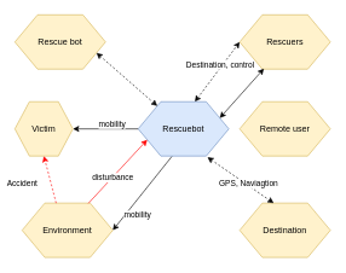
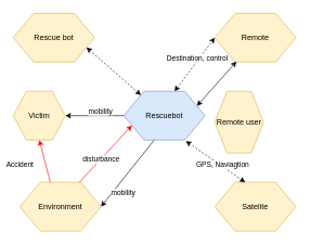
  <mxCell id="0" />
  <mxCell id="1" parent="0" />
  <mxCell id="2" style="rounded=0;orthogonalLoop=1;jettySize=auto;html=1;exitX=0.625;exitY=0;exitDx=0;exitDy=0;entryX=0;entryY=0.5;entryDx=0;entryDy=0;startArrow=classic;startFill=1;endArrow=classic;endFill=1;dashed=1;" edge="1" parent="1" source="6" target="7"><mxGeometry relative="1" as="geometry" /></mxCell>
  <mxCell id="3" value="Destination, control" style="edgeLabel;html=1;align=center;verticalAlign=middle;resizable=0;points=[];" vertex="1" connectable="0" parent="2"><mxGeometry x="0.162" y="-4" relative="1" as="geometry"><mxPoint x="-4.72" y="-6.26" as="offset" /></mxGeometry></mxCell>
  <mxCell id="4" style="edgeStyle=none;rounded=0;orthogonalLoop=1;jettySize=auto;html=1;exitX=0.375;exitY=1;exitDx=0;exitDy=0;entryX=1;entryY=0.5;entryDx=0;entryDy=0;startArrow=none;startFill=0;endArrow=classic;endFill=1;strokeColor=#000000;" edge="1" parent="1" source="6" target="8"><mxGeometry relative="1" as="geometry" /></mxCell>
  <mxCell id="5" value="mobility" style="edgeLabel;html=1;align=center;verticalAlign=middle;resizable=0;points=[];" vertex="1" connectable="0" parent="4"><mxGeometry x="0.583" relative="1" as="geometry"><mxPoint x="16.41" as="offset" /></mxGeometry></mxCell>
  <mxCell id="6" value="Rescuebot" style="shape=hexagon;perimeter=hexagonPerimeter2;whiteSpace=wrap;html=1;fillColor=#dae8fc;strokeColor=#6c8ebf;" vertex="1" parent="1"><mxGeometry x="190" y="140" width="125" height="75" as="geometry" /></mxCell>
- <mxCell id="7" value="Rescuers" style="shape=hexagon;perimeter=hexagonPerimeter2;whiteSpace=wrap;html=1;fillColor=#fff2cc;strokeColor=#d6b656;" vertex="1" parent="1"><mxGeometry x="330" y="20" width="125" height="75" as="geometry" /></mxCell>
+ <mxCell id="7" value="Remote" style="shape=hexagon;perimeter=hexagonPerimeter2;whiteSpace=wrap;html=1;fillColor=#fff2cc;strokeColor=#d6b656;" vertex="1" parent="1"><mxGeometry x="330" y="20" width="125" height="75" as="geometry" /></mxCell>
  <mxCell id="8" value="Environment" style="shape=hexagon;perimeter=hexagonPerimeter2;whiteSpace=wrap;html=1;fillColor=#fff2cc;strokeColor=#d6b656;" vertex="1" parent="1"><mxGeometry x="30" y="280" width="125" height="75" as="geometry" /></mxCell>
  <mxCell id="9" value="Victim" style="shape=hexagon;perimeter=hexagonPerimeter2;whiteSpace=wrap;html=1;fillColor=#fff2cc;strokeColor=#d6b656;" vertex="1" parent="1"><mxGeometry x="20" y="140" width="80" height="75" as="geometry" /></mxCell>
- <mxCell id="10" value="Destination" style="shape=hexagon;perimeter=hexagonPerimeter2;whiteSpace=wrap;html=1;fillColor=#fff2cc;strokeColor=#d6b656;" vertex="1" parent="1"><mxGeometry x="330" y="280" width="125" height="75" as="geometry" /></mxCell>
+ <mxCell id="10" value="Satelite" style="shape=hexagon;perimeter=hexagonPerimeter2;whiteSpace=wrap;html=1;fillColor=#fff2cc;strokeColor=#d6b656;" vertex="1" parent="1"><mxGeometry x="330" y="280" width="125" height="75" as="geometry" /></mxCell>
  <mxCell id="11" value="" style="endArrow=classic;startArrow=none;html=1;exitX=0;exitY=0.5;exitDx=0;exitDy=0;entryX=1;entryY=0.5;entryDx=0;entryDy=0;endFill=1;startFill=0;" edge="1" parent="1" source="6" target="9"><mxGeometry width="50" height="50" relative="1" as="geometry"><mxPoint x="220" y="250" as="sourcePoint" /><mxPoint x="270" y="200" as="targetPoint" /></mxGeometry></mxCell>
  <mxCell id="12" value="mobility" style="edgeLabel;html=1;align=center;verticalAlign=middle;resizable=0;points=[];" vertex="1" connectable="0" parent="11"><mxGeometry x="-0.173" y="1" relative="1" as="geometry"><mxPoint y="-8.5" as="offset" /></mxGeometry></mxCell>
  <mxCell id="13" value="" style="endArrow=classic;dashed=1;html=1;exitX=0.764;exitY=1.021;exitDx=0;exitDy=0;exitPerimeter=0;entryX=0.375;entryY=0;entryDx=0;entryDy=0;startArrow=classic;startFill=1;endFill=1;" edge="1" parent="1" source="6" target="10"><mxGeometry width="50" height="50" relative="1" as="geometry"><mxPoint x="220" y="250" as="sourcePoint" /><mxPoint x="270" y="200" as="targetPoint" /></mxGeometry></mxCell>
  <mxCell id="14" value="GPS, Naviagtion" style="edgeLabel;html=1;align=center;verticalAlign=middle;resizable=0;points=[];" vertex="1" connectable="0" parent="13"><mxGeometry x="-0.204" y="6" relative="1" as="geometry"><mxPoint x="16.23" y="15.31" as="offset" /></mxGeometry></mxCell>
  <mxCell id="15" value="" style="endArrow=classic;startArrow=classic;html=1;exitX=0.267;exitY=0.991;exitDx=0;exitDy=0;entryX=1;entryY=0.25;entryDx=0;entryDy=0;exitPerimeter=0;" edge="1" parent="1" source="7" target="6"><mxGeometry width="50" height="50" relative="1" as="geometry"><mxPoint x="220" y="250" as="sourcePoint" /><mxPoint x="270" y="200" as="targetPoint" /><Array as="points" /></mxGeometry></mxCell>
  <mxCell id="16" value="" style="endArrow=none;html=1;startArrow=classic;startFill=1;exitX=0;exitY=0.75;exitDx=0;exitDy=0;strokeColor=#FF0000;entryX=0.731;entryY=0.004;entryDx=0;entryDy=0;entryPerimeter=0;" edge="1" parent="1" source="6" target="8"><mxGeometry width="50" height="50" relative="1" as="geometry"><mxPoint x="340" y="330" as="sourcePoint" /><mxPoint x="60" y="320" as="targetPoint" /></mxGeometry></mxCell>
  <mxCell id="17" value="disturbance" style="edgeLabel;html=1;align=center;verticalAlign=middle;resizable=0;points=[];" vertex="1" connectable="0" parent="16"><mxGeometry x="0.192" relative="1" as="geometry"><mxPoint as="offset" /></mxGeometry></mxCell>
- <mxCell id="18" value="" style="endArrow=classic;html=1;strokeColor=#FF0000;exitX=0.375;exitY=0;exitDx=0;exitDy=0;entryX=0.5;entryY=1;entryDx=0;entryDy=0;dashed=1;" edge="1" parent="1" source="8" target="9"><mxGeometry width="50" height="50" relative="1" as="geometry"><mxPoint x="30" y="310" as="sourcePoint" /><mxPoint x="80" y="260" as="targetPoint" /></mxGeometry></mxCell>
+ <mxCell id="18" value="" style="endArrow=classic;html=1;strokeColor=#FF0000;exitX=0.375;exitY=0;exitDx=0;exitDy=0;entryX=0.5;entryY=1;entryDx=0;entryDy=0;" edge="1" parent="1" source="8" target="9"><mxGeometry width="50" height="50" relative="1" as="geometry"><mxPoint x="30" y="310" as="sourcePoint" /><mxPoint x="80" y="260" as="targetPoint" /></mxGeometry></mxCell>
  <mxCell id="19" value="Accident" style="edgeLabel;html=1;align=center;verticalAlign=middle;resizable=0;points=[];" vertex="1" connectable="0" parent="18"><mxGeometry x="0.47" relative="1" as="geometry"><mxPoint x="-35.13" y="19.86" as="offset" /></mxGeometry></mxCell>
- <mxCell id="20" value="Remote user" style="shape=hexagon;perimeter=hexagonPerimeter2;whiteSpace=wrap;html=1;fillColor=#fff2cc;strokeColor=#d6b656;" vertex="1" parent="1"><mxGeometry x="330" y="140" width="125" height="75" as="geometry" /></mxCell>
+ <mxCell id="20" value="Remote user" style="shape=hexagon;perimeter=hexagonPerimeter2;whiteSpace=wrap;html=1;fillColor=#fff2cc;strokeColor=#d6b656;" vertex="1" parent="1"><mxGeometry x="330" y="140" width="75" height="95" as="geometry" /></mxCell>
  <mxCell id="21" value="Rescue bot" style="shape=hexagon;perimeter=hexagonPerimeter2;whiteSpace=wrap;html=1;fillColor=#fff2cc;strokeColor=#d6b656;" vertex="1" parent="1"><mxGeometry x="20" y="20" width="125" height="75" as="geometry" /></mxCell>
  <mxCell id="22" value="" style="endArrow=classic;startArrow=classic;html=1;strokeColor=#000000;exitX=1;exitY=0.75;exitDx=0;exitDy=0;dashed=1;" edge="1" parent="1" source="21" target="6"><mxGeometry width="50" height="50" relative="1" as="geometry"><mxPoint x="220" y="200" as="sourcePoint" /><mxPoint x="270" y="150" as="targetPoint" /><Array as="points" /></mxGeometry></mxCell>
